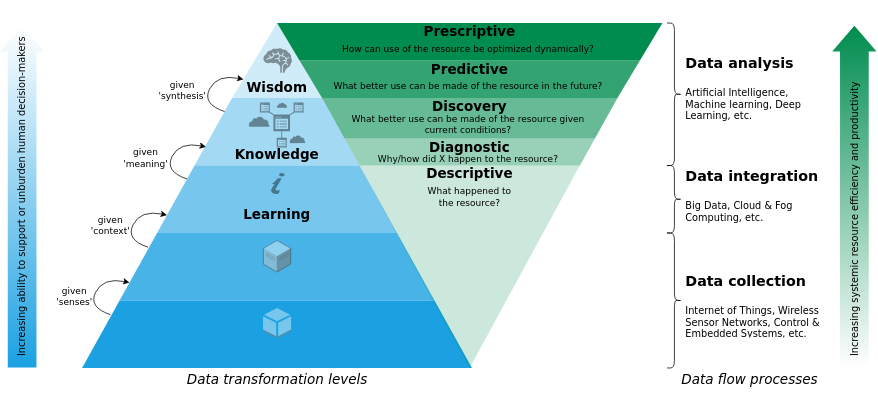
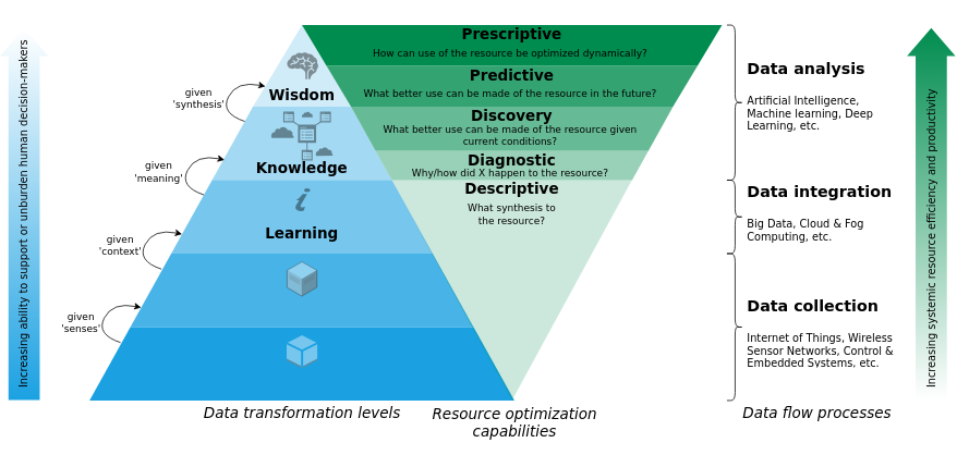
  <mxCell id="0" />
  <mxCell id="1" parent="0" />
  <mxCell id="2" value="" style="group" vertex="1" connectable="0" parent="1"><mxGeometry x="100" y="30" width="850" height="505" as="geometry" /></mxCell>
  <mxCell id="3" value="" style="triangle;whiteSpace=wrap;html=1;fontFamily=Dejavu Sans;strokeColor=none;fillColor=#1ba1e2;opacity=20;rotation=-90;fontColor=#ffffff;" vertex="1" parent="2"><mxGeometry x="210" y="-10" width="100" height="120" as="geometry" /></mxCell>
  <mxCell id="4" value="" style="shape=trapezoid;perimeter=trapezoidPerimeter;whiteSpace=wrap;html=1;fixedSize=1;fontFamily=Dejavu Sans;strokeColor=none;fillColor=#1ba1e2;opacity=40;fontColor=#ffffff;size=50.0;" vertex="1" parent="2"><mxGeometry x="150" y="100" width="220" height="90" as="geometry" /></mxCell>
  <mxCell id="5" value="" style="shape=trapezoid;perimeter=trapezoidPerimeter;whiteSpace=wrap;html=1;fixedSize=1;fontFamily=Dejavu Sans;strokeColor=none;fillColor=#1ba1e2;opacity=60;fontColor=#ffffff;size=50.0;" vertex="1" parent="2"><mxGeometry x="100" y="190" width="320" height="90" as="geometry" /></mxCell>
  <mxCell id="6" value="" style="shape=trapezoid;perimeter=trapezoidPerimeter;whiteSpace=wrap;html=1;fixedSize=1;fontFamily=Dejavu Sans;strokeColor=none;fillColor=#1ba1e2;opacity=80;fontColor=#ffffff;size=50.0;" vertex="1" parent="2"><mxGeometry x="50" y="280" width="420" height="90" as="geometry" /></mxCell>
  <mxCell id="7" value="" style="shape=trapezoid;perimeter=trapezoidPerimeter;whiteSpace=wrap;html=1;fixedSize=1;fontFamily=Dejavu Sans;strokeColor=none;fillColor=#1ba1e2;fontColor=#ffffff;size=50.0;" vertex="1" parent="2"><mxGeometry y="370" width="520" height="90" as="geometry" /></mxCell>
  <mxCell id="8" value="" style="shape=trapezoid;perimeter=trapezoidPerimeter;whiteSpace=wrap;html=1;fixedSize=1;fontFamily=Dejavu Sans;strokeColor=none;fillColor=#008C4F;fontColor=#ffffff;size=30;rotation=-180;" vertex="1" parent="2"><mxGeometry x="260" width="514" height="50" as="geometry" /></mxCell>
  <mxCell id="9" value="" style="shape=trapezoid;perimeter=trapezoidPerimeter;whiteSpace=wrap;html=1;fixedSize=1;fontFamily=Dejavu Sans;strokeColor=none;fillColor=#008C4F;fontColor=#ffffff;size=30;rotation=-180;opacity=80;" vertex="1" parent="2"><mxGeometry x="290" y="50" width="454" height="50" as="geometry" /></mxCell>
  <mxCell id="10" value="" style="shape=trapezoid;perimeter=trapezoidPerimeter;whiteSpace=wrap;html=1;fixedSize=1;fontFamily=Dejavu Sans;strokeColor=none;fillColor=#008C4F;fontColor=#ffffff;size=30;rotation=-180;opacity=60;" vertex="1" parent="2"><mxGeometry x="320" y="100" width="394" height="54" as="geometry" /></mxCell>
  <mxCell id="11" value="" style="shape=trapezoid;perimeter=trapezoidPerimeter;whiteSpace=wrap;html=1;fixedSize=1;fontFamily=Dejavu Sans;strokeColor=none;fillColor=#008C4F;fontColor=#ffffff;size=20;rotation=-180;opacity=40;" vertex="1" parent="2"><mxGeometry x="350" y="154" width="334" height="36" as="geometry" /></mxCell>
  <mxCell id="12" value="" style="triangle;whiteSpace=wrap;html=1;fontFamily=Dejavu Sans;strokeColor=none;fillColor=#008C4F;opacity=20;rotation=90;fontColor=#ffffff;" vertex="1" parent="2"><mxGeometry x="381.88" y="178.13" width="270" height="293.75" as="geometry" /></mxCell>
  <mxCell id="13" value="Learning" style="text;html=1;strokeColor=none;fillColor=none;align=center;verticalAlign=middle;whiteSpace=wrap;rounded=0;fontFamily=Dejavu Sans;opacity=40;fontSize=18;fontStyle=1" vertex="1" parent="2"><mxGeometry x="145" y="240" width="230" height="30" as="geometry" /></mxCell>
  <mxCell id="14" value="" style="outlineConnect=0;dashed=0;verticalLabelPosition=bottom;verticalAlign=top;align=center;html=1;shape=mxgraph.aws3.resources;fillColor=#FFFFFF;gradientColor=none;fontFamily=Dejavu Sans;fontSize=18;strokeColor=#FFFFFF;opacity=40;" vertex="1" parent="2"><mxGeometry x="241.25" y="380" width="37.5" height="40" as="geometry" /></mxCell>
  <mxCell id="15" value="" style="verticalLabelPosition=bottom;html=1;verticalAlign=top;strokeWidth=1;align=center;outlineConnect=0;dashed=0;outlineConnect=0;shape=mxgraph.aws3d.dataCenter;strokeColor=#5E5E5E;aspect=fixed;fontFamily=Dejavu Sans;fontSize=18;fillColor=#FFFFFF;opacity=40;" vertex="1" parent="2"><mxGeometry x="241.81" y="290" width="36.38" height="42" as="geometry" /></mxCell>
  <mxCell id="16" value="" style="shape=mxgraph.signs.travel.information_2;html=1;pointerEvents=1;fillColor=#000000;strokeColor=none;verticalLabelPosition=bottom;verticalAlign=top;align=center;fontFamily=Dejavu Sans;fontSize=18;opacity=40;" vertex="1" parent="2"><mxGeometry x="250" y="200" width="20" height="28" as="geometry" /></mxCell>
  <mxCell id="17" value="" style="sketch=0;html=1;aspect=fixed;strokeColor=none;shadow=0;align=center;verticalAlign=top;fillColor=#000000;shape=mxgraph.gcp2.cloud_information;fontFamily=Dejavu Sans;fontSize=18;opacity=40;" vertex="1" parent="2"><mxGeometry x="222.02" y="106" width="75.95" height="60" as="geometry" /></mxCell>
  <mxCell id="18" value="" style="shape=mxgraph.signs.healthcare.brain;html=1;pointerEvents=1;fillColor=#000000;strokeColor=none;verticalLabelPosition=bottom;verticalAlign=top;align=center;fontFamily=Dejavu Sans;fontSize=18;opacity=40;" vertex="1" parent="2"><mxGeometry x="241.81" y="33.75" width="38" height="32.5" as="geometry" /></mxCell>
  <mxCell id="19" value="Prescriptive" style="text;html=1;strokeColor=none;fillColor=none;align=center;verticalAlign=middle;whiteSpace=wrap;rounded=0;fontFamily=Dejavu Sans;opacity=40;fontSize=18;fontStyle=1" vertex="1" parent="2"><mxGeometry x="401.88" y="-4" width="230" height="30" as="geometry" /></mxCell>
  <mxCell id="20" value="How can use of the resource be optimized dynamically?" style="text;html=1;strokeColor=none;fillColor=none;align=center;verticalAlign=middle;whiteSpace=wrap;rounded=0;fontFamily=Dejavu Sans;fontSize=12;opacity=40;" vertex="1" parent="2"><mxGeometry x="290" y="20" width="450" height="30" as="geometry" /></mxCell>
- <mxCell id="21" value="What happened to &lt;br&gt;the resource?" style="text;html=1;strokeColor=none;fillColor=none;align=center;verticalAlign=middle;whiteSpace=wrap;rounded=0;fontFamily=Dejavu Sans;fontSize=12;opacity=40;" vertex="1" parent="2"><mxGeometry x="342" y="224" width="350" height="16" as="geometry" /></mxCell>
+ <mxCell id="21" value="What synthesis to &lt;br&gt;the resource?" style="text;html=1;strokeColor=none;fillColor=none;align=center;verticalAlign=middle;whiteSpace=wrap;rounded=0;fontFamily=Dejavu Sans;fontSize=12;opacity=40;" vertex="1" parent="2"><mxGeometry x="342" y="224" width="350" height="16" as="geometry" /></mxCell>
  <mxCell id="22" value="" style="shape=curlyBracket;whiteSpace=wrap;html=1;rounded=1;flipH=1;labelBackgroundColor=none;fontFamily=Dejavu Sans;fontSize=13;strokeColor=#000000;fillColor=none;size=0.5;" vertex="1" parent="2"><mxGeometry x="780" width="20" height="190" as="geometry" /></mxCell>
  <mxCell id="23" value="" style="shape=flexArrow;endArrow=classic;html=1;rounded=0;fontFamily=Dejavu Sans;width=38.286;endSize=11.189;fillColor=#1ba1e2;strokeColor=none;gradientColor=#ffffff;gradientDirection=north;" edge="1" parent="1"><mxGeometry width="50" height="50" relative="1" as="geometry"><mxPoint x="20" y="490" as="sourcePoint" /><mxPoint x="20" y="33" as="targetPoint" /></mxGeometry></mxCell>
  <mxCell id="24" value="Increasing ability to support or unburden human decision-makers" style="edgeLabel;html=1;align=center;verticalAlign=middle;resizable=0;points=[];fontSize=13;fontFamily=Dejavu Sans;labelBackgroundColor=none;rotation=-90;" vertex="1" connectable="0" parent="23"><mxGeometry x="0.123" y="4" relative="1" as="geometry"><mxPoint x="3" y="30" as="offset" /></mxGeometry></mxCell>
  <mxCell id="25" value="Knowledge" style="text;html=1;strokeColor=none;fillColor=none;align=center;verticalAlign=middle;whiteSpace=wrap;rounded=0;fontFamily=Dejavu Sans;opacity=40;fontSize=18;fontStyle=1" vertex="1" parent="1"><mxGeometry x="245" y="190" width="230" height="30" as="geometry" /></mxCell>
  <mxCell id="26" value="Wisdom" style="text;html=1;strokeColor=none;fillColor=none;align=center;verticalAlign=middle;whiteSpace=wrap;rounded=0;fontFamily=Dejavu Sans;opacity=40;fontSize=18;fontStyle=1" vertex="1" parent="1"><mxGeometry x="245" y="100" width="230" height="30" as="geometry" /></mxCell>
  <mxCell id="27" value="Predictive" style="text;html=1;strokeColor=none;fillColor=none;align=center;verticalAlign=middle;whiteSpace=wrap;rounded=0;fontFamily=Dejavu Sans;opacity=40;fontSize=18;fontStyle=1" vertex="1" parent="1"><mxGeometry x="501.88" y="76" width="230" height="30" as="geometry" /></mxCell>
  <mxCell id="28" value="What better use can be made of the resource in the future?" style="text;html=1;strokeColor=none;fillColor=none;align=center;verticalAlign=middle;whiteSpace=wrap;rounded=0;fontFamily=Dejavu Sans;fontSize=12;opacity=40;" vertex="1" parent="1"><mxGeometry x="390" y="100" width="450" height="30" as="geometry" /></mxCell>
  <mxCell id="29" value="Discovery" style="text;html=1;strokeColor=none;fillColor=none;align=center;verticalAlign=middle;whiteSpace=wrap;rounded=0;fontFamily=Dejavu Sans;opacity=40;fontSize=18;fontStyle=1" vertex="1" parent="1"><mxGeometry x="501.88" y="126" width="230" height="30" as="geometry" /></mxCell>
  <mxCell id="30" value="What better use can be made of the resource given current conditions?" style="text;html=1;strokeColor=none;fillColor=none;align=center;verticalAlign=middle;whiteSpace=wrap;rounded=0;fontFamily=Dejavu Sans;fontSize=12;opacity=40;" vertex="1" parent="1"><mxGeometry x="440" y="150" width="350" height="30" as="geometry" /></mxCell>
  <mxCell id="31" value="Diagnostic" style="text;html=1;strokeColor=none;fillColor=none;align=center;verticalAlign=middle;whiteSpace=wrap;rounded=0;fontFamily=Dejavu Sans;opacity=40;fontSize=18;fontStyle=1" vertex="1" parent="1"><mxGeometry x="501.88" y="180" width="230" height="30" as="geometry" /></mxCell>
  <mxCell id="32" value="Why/how did X happen to the resource?" style="text;html=1;strokeColor=none;fillColor=none;align=center;verticalAlign=middle;whiteSpace=wrap;rounded=0;fontFamily=Dejavu Sans;fontSize=12;opacity=40;" vertex="1" parent="1"><mxGeometry x="440" y="204" width="350" height="16" as="geometry" /></mxCell>
  <mxCell id="33" value="Descriptive" style="text;html=1;strokeColor=none;fillColor=none;align=center;verticalAlign=middle;whiteSpace=wrap;rounded=0;fontFamily=Dejavu Sans;opacity=40;fontSize=18;fontStyle=1" vertex="1" parent="1"><mxGeometry x="501.88" y="215" width="230" height="30" as="geometry" /></mxCell>
  <mxCell id="34" value="" style="endArrow=classic;html=1;fontFamily=Dejavu Sans;fontSize=12;gradientColor=#ffffff;gradientDirection=north;curved=1;entryX=0;entryY=0.75;entryDx=0;entryDy=0;" edge="1" parent="1" target="6"><mxGeometry width="50" height="50" relative="1" as="geometry"><mxPoint x="138" y="419" as="sourcePoint" /><mxPoint x="158" y="389" as="targetPoint" /><Array as="points"><mxPoint x="108" y="409" /><mxPoint x="128" y="369" /></Array></mxGeometry></mxCell>
  <mxCell id="35" value="" style="endArrow=classic;html=1;fontFamily=Dejavu Sans;fontSize=12;gradientColor=#ffffff;gradientDirection=north;curved=1;entryX=0;entryY=0.75;entryDx=0;entryDy=0;" edge="1" parent="1"><mxGeometry width="50" height="50" relative="1" as="geometry"><mxPoint x="188" y="329" as="sourcePoint" /><mxPoint x="213.291" y="286.076" as="targetPoint" /><Array as="points"><mxPoint x="158" y="319" /><mxPoint x="178" y="279" /></Array></mxGeometry></mxCell>
  <mxCell id="36" value="" style="endArrow=classic;html=1;fontFamily=Dejavu Sans;fontSize=12;gradientColor=#ffffff;gradientDirection=north;curved=1;entryX=0;entryY=0.75;entryDx=0;entryDy=0;" edge="1" parent="1"><mxGeometry width="50" height="50" relative="1" as="geometry"><mxPoint x="240" y="238" as="sourcePoint" /><mxPoint x="265.291" y="195.076" as="targetPoint" /><Array as="points"><mxPoint x="210" y="228" /><mxPoint x="230" y="188" /></Array></mxGeometry></mxCell>
  <mxCell id="37" value="" style="endArrow=classic;html=1;fontFamily=Dejavu Sans;fontSize=12;gradientColor=#ffffff;gradientDirection=north;curved=1;entryX=0;entryY=0.75;entryDx=0;entryDy=0;" edge="1" parent="1"><mxGeometry width="50" height="50" relative="1" as="geometry"><mxPoint x="290" y="148" as="sourcePoint" /><mxPoint x="315.291" y="105.076" as="targetPoint" /><Array as="points"><mxPoint x="260" y="138" /><mxPoint x="280" y="98" /></Array></mxGeometry></mxCell>
  <mxCell id="38" value="given 'senses'" style="text;html=1;strokeColor=none;fillColor=none;align=center;verticalAlign=middle;whiteSpace=wrap;rounded=0;fontFamily=Dejavu Sans;fontSize=12;opacity=40;" vertex="1" parent="1"><mxGeometry x="60" y="380" width="60" height="30" as="geometry" /></mxCell>
  <mxCell id="39" value="given 'context'" style="text;html=1;strokeColor=none;fillColor=none;align=center;verticalAlign=middle;whiteSpace=wrap;rounded=0;fontFamily=Dejavu Sans;fontSize=12;opacity=40;" vertex="1" parent="1"><mxGeometry x="108" y="285" width="60" height="30" as="geometry" /></mxCell>
  <mxCell id="40" value="given 'meaning'" style="text;html=1;strokeColor=none;fillColor=none;align=center;verticalAlign=middle;whiteSpace=wrap;rounded=0;fontFamily=Dejavu Sans;fontSize=12;opacity=40;" vertex="1" parent="1"><mxGeometry x="155" y="195" width="60" height="30" as="geometry" /></mxCell>
  <mxCell id="41" value="given 'synthesis'" style="text;html=1;strokeColor=none;fillColor=none;align=center;verticalAlign=middle;whiteSpace=wrap;rounded=0;fontFamily=Dejavu Sans;fontSize=12;opacity=40;" vertex="1" parent="1"><mxGeometry x="204" y="105" width="60" height="30" as="geometry" /></mxCell>
  <mxCell id="42" value="&lt;h1&gt;&lt;font style=&quot;font-size: 19px&quot;&gt;Data analysis&lt;/font&gt;&lt;/h1&gt;&lt;p&gt;Artificial Intelligence, Machine learning, Deep Learning, etc.&lt;/p&gt;" style="text;html=1;strokeColor=none;fillColor=none;spacing=5;spacingTop=-20;whiteSpace=wrap;overflow=hidden;rounded=0;labelBackgroundColor=none;fontFamily=Dejavu Sans;fontSize=13;" vertex="1" parent="1"><mxGeometry x="900" y="60" width="170" height="140" as="geometry" /></mxCell>
  <mxCell id="43" value="&lt;h1&gt;&lt;font style=&quot;font-size: 19px ; line-height: 1.2&quot;&gt;Data integration&lt;/font&gt;&lt;/h1&gt;&lt;p&gt;Big Data, Cloud &amp;amp; Fog Computing, etc.&lt;/p&gt;" style="text;html=1;strokeColor=none;fillColor=none;spacing=5;spacingTop=-20;whiteSpace=wrap;overflow=hidden;rounded=0;labelBackgroundColor=none;fontFamily=Dejavu Sans;fontSize=13;" vertex="1" parent="1"><mxGeometry x="900" y="210" width="190" height="100" as="geometry" /></mxCell>
  <mxCell id="44" value="" style="shape=curlyBracket;whiteSpace=wrap;html=1;rounded=1;flipH=1;labelBackgroundColor=none;fontFamily=Dejavu Sans;fontSize=13;strokeColor=#000000;fillColor=none;size=0.5;" vertex="1" parent="1"><mxGeometry x="880" y="220" width="20" height="90" as="geometry" /></mxCell>
  <mxCell id="45" value="&lt;h1&gt;&lt;font style=&quot;font-size: 19px ; line-height: 1.2&quot;&gt;Data collection&lt;/font&gt;&lt;/h1&gt;&lt;p&gt;Internet of Things, Wireless Sensor Networks, Control &amp;amp; Embedded Systems, etc.&lt;/p&gt;" style="text;html=1;strokeColor=none;fillColor=none;spacing=5;spacingTop=-20;whiteSpace=wrap;overflow=hidden;rounded=0;labelBackgroundColor=none;fontFamily=Dejavu Sans;fontSize=13;" vertex="1" parent="1"><mxGeometry x="900" y="350" width="190" height="100" as="geometry" /></mxCell>
  <mxCell id="46" value="" style="shape=curlyBracket;whiteSpace=wrap;html=1;rounded=1;flipH=1;labelBackgroundColor=none;fontFamily=Dejavu Sans;fontSize=13;strokeColor=#000000;fillColor=none;size=0.5;" vertex="1" parent="1"><mxGeometry x="880" y="310" width="20" height="180" as="geometry" /></mxCell>
  <mxCell id="47" value="" style="shape=flexArrow;endArrow=classic;html=1;rounded=0;fontFamily=Dejavu Sans;width=38.286;endSize=11.189;fillColor=#008C4F;strokeColor=none;gradientColor=#ffffff;gradientDirection=south;" edge="1" parent="1"><mxGeometry width="50" height="50" relative="1" as="geometry"><mxPoint x="1130" y="490" as="sourcePoint" /><mxPoint x="1130" y="33" as="targetPoint" /></mxGeometry></mxCell>
  <mxCell id="48" value="Increasing systemic resource efficiency and productivity" style="edgeLabel;html=1;align=center;verticalAlign=middle;resizable=0;points=[];fontSize=13;fontFamily=Dejavu Sans;labelBackgroundColor=none;rotation=-90;" vertex="1" connectable="0" parent="47"><mxGeometry x="0.123" y="4" relative="1" as="geometry"><mxPoint x="3" y="60" as="offset" /></mxGeometry></mxCell>
  <mxCell id="49" value="&lt;span style=&quot;font-weight: normal&quot;&gt;&lt;i&gt;Data transformation levels&lt;/i&gt;&lt;/span&gt;" style="text;html=1;strokeColor=none;fillColor=none;align=center;verticalAlign=middle;whiteSpace=wrap;rounded=0;fontFamily=Dejavu Sans;opacity=40;fontSize=18;fontStyle=1" vertex="1" parent="1"><mxGeometry x="238" y="490" width="245" height="30" as="geometry" /></mxCell>
+ <mxCell id="50" value="&lt;span style=&quot;font-weight: normal&quot;&gt;&lt;i&gt;Resource optimization capabilities&lt;/i&gt;&lt;/span&gt;" style="text;html=1;strokeColor=none;fillColor=none;align=center;verticalAlign=middle;whiteSpace=wrap;rounded=0;fontFamily=Dejavu Sans;opacity=40;fontSize=18;fontStyle=1" vertex="1" parent="1"><mxGeometry x="498" y="502" width="245" height="30" as="geometry" /></mxCell>
  <mxCell id="51" value="&lt;span style=&quot;font-weight: normal&quot;&gt;&lt;i&gt;Data flow processes&lt;/i&gt;&lt;/span&gt;" style="text;html=1;strokeColor=none;fillColor=none;align=center;verticalAlign=middle;whiteSpace=wrap;rounded=0;fontFamily=Dejavu Sans;opacity=40;fontSize=18;fontStyle=1" vertex="1" parent="1"><mxGeometry x="868" y="490" width="245" height="30" as="geometry" /></mxCell>
